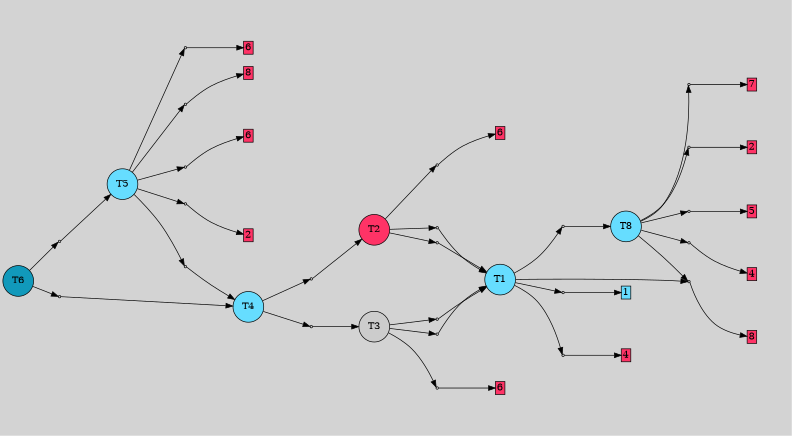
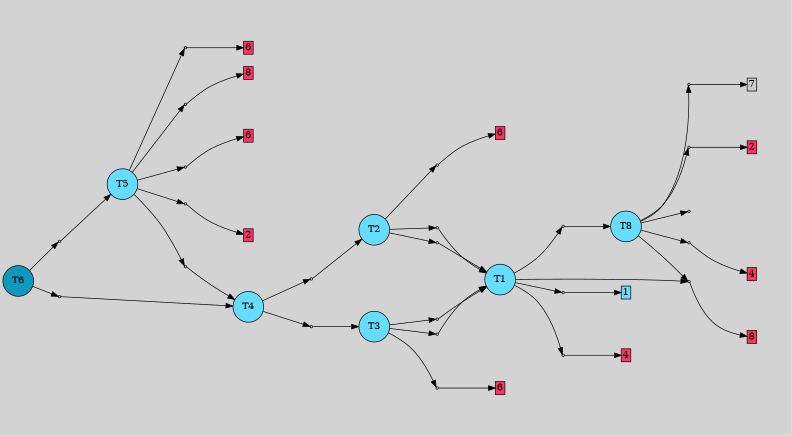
  digraph {
    bgcolor=lightgray
    rankdir=LR
    node [shape=box style=filled]
    T6 [fillcolor="#1199bb" shape=circle]
    P21 [fillcolor="#cccccc" shape=point]
    P22 [fillcolor="#cccccc" shape=point]
    n4 [fillcolor="#66ddff" label=T8 shape=circle]
    P0 [fillcolor="#cccccc" shape=point]
    P1 [fillcolor="#cccccc" shape=point]
    P2 [fillcolor="#cccccc" shape=point]
    P3 [fillcolor="#cccccc" shape=point]
    P4 [fillcolor="#cccccc" shape=point]
    n10 [label="2|0&3|7#2|2&#92;n" style=invis]
    n11 [fillcolor="#ff3366" height=0 label=8 margin=0.03 width=0]
    n12 [label="0|0&3|6#3|7&#92;n" style=invis]
    n13 [fillcolor="#ff3366" height=0 label=4 margin=0.03 width=0]
    n14 [label="0|0&3|1#3|5&#92;n" style=invis]
-   n15 [fillcolor="#ff3366" height=0 label=7 margin=0.03 width=0]
+   n15 [fillcolor="#cccccc" height=0 label=7 margin=0.03 width=0]
    n16 [label="2|0&4|1#3|5&#92;n" style=invis]
    n17 [fillcolor="#ff3366" height=0 label=2 margin=0.03 width=0]
    n18 [label="6|5&2|7#1|1&#92;n8|0&0|5#2|4&#92;n" style=invis]
-   n19 [fillcolor="#ff3366" height=0 label=5 margin=0.03 width=0]
    T1 [fillcolor="#66ddff" shape=circle]
    P5 [fillcolor="#cccccc" shape=point]
    P6 [fillcolor="#cccccc" shape=point]
    P7 [fillcolor="#cccccc" shape=point]
    n24 [label="6|0&3|0#3|0&#92;n" style=invis]
    n25 [fillcolor="#66ddff" height=0 label=1 margin=0.03 width=0]
    n26 [label="1|0&4|6#3|5&#92;n" style=invis]
    n27 [label="5|0&1|5#4|6&#92;n" style=invis]
    n28 [fillcolor="#ff3366" height=0 label=4 margin=0.03 width=0]
-   T2 [fillcolor="#ff3366" shape=circle]
+   T2 [fillcolor="#66ddff" shape=circle]
    P8 [fillcolor="#cccccc" shape=point]
    P9 [fillcolor="#cccccc" shape=point]
    P10 [fillcolor="#cccccc" shape=point]
    n33 [label="2|4&4|1#3|5&#92;n0|0&1|3#0|4&#92;n" style=invis]
    n34 [fillcolor="#ff3366" height=0 label=6 margin=0.03 width=0]
    n35 [label="2|0&4|5#4|4&#92;n" style=invis]
    n36 [label="8|0&2|3#4|6&#92;n" style=invis]
-   T3 [fillcolor="#cccccc" shape=circle]
+   T3 [fillcolor="#66ddff" shape=circle]
    P11 [fillcolor="#cccccc" shape=point]
    P12 [fillcolor="#cccccc" shape=point]
    P13 [fillcolor="#cccccc" shape=point]
    n41 [label="8|0&2|3#4|6&#92;n" style=invis]
    n42 [label="2|4&4|2#3|5&#92;n0|0&1|3#0|4&#92;n" style=invis]
    n43 [fillcolor="#ff3366" height=0 label=6 margin=0.03 width=0]
    n44 [label="2|0&4|5#4|5&#92;n" style=invis]
    T4 [fillcolor="#66ddff" shape=circle]
    P14 [fillcolor="#cccccc" shape=point]
    P15 [fillcolor="#cccccc" shape=point]
    n48 [label="8|0&4|6#4|7&#92;n" style=invis]
    n49 [label="3|0&3|6#0|3&#92;n" style=invis]
    T5 [fillcolor="#66ddff" shape=circle]
    P16 [fillcolor="#cccccc" shape=point]
    P17 [fillcolor="#cccccc" shape=point]
    P18 [fillcolor="#cccccc" shape=point]
    P19 [fillcolor="#cccccc" shape=point]
    P20 [fillcolor="#cccccc" shape=point]
    n56 [label="3|0&3|6#0|3&#92;n" style=invis]
    n57 [fillcolor="#ff3366" height=0 label=6 margin=0.03 width=0]
    n58 [label="3|0&3|2#0|3&#92;n" style=invis]
    n59 [fillcolor="#ff3366" height=0 label=2 margin=0.03 width=0]
    n60 [label="2|4&4|1#3|5&#92;n0|0&1|3#0|4&#92;n" style=invis]
    n61 [fillcolor="#ff3366" height=0 label=6 margin=0.03 width=0]
    n62 [label="8|0&4|6#4|7&#92;n" style=invis]
    n63 [label="2|0&3|7#1|1&#92;n" style=invis]
    n64 [fillcolor="#ff3366" height=0 label=8 margin=0.03 width=0]
    n65 [label="8|0&4|3#4|7&#92;n" style=invis]
    n66 [label="8|0&4|6#4|7&#92;n" style=invis]
    subgraph sub_1 {
      rank=same
      T6
    }
    T6 -> P21
    T6 -> P22
    P21 -> T5
    P21 -> n65 [style=invis]
    P22 -> T4
    P22 -> n66 [style=invis]
    n4 -> P0
    n4 -> P1
    n4 -> P2
    n4 -> P3
    n4 -> P4
    P0 -> n10 [style=invis]
    P0 -> n11
    P1 -> n12 [style=invis]
    P1 -> n13
    P2 -> n14 [style=invis]
    P2 -> n15
    P3 -> n16 [style=invis]
    P3 -> n17
    P4 -> n18 [style=invis]
-   P4 -> n19
    T1 -> P0
    T1 -> P5
    T1 -> P6
    T1 -> P7
    P5 -> n24 [style=invis]
    P5 -> n25
    P6 -> n4
    P6 -> n26 [style=invis]
    P7 -> n27 [style=invis]
    P7 -> n28
    T2 -> P8
    T2 -> P9
    T2 -> P10
    P8 -> n33 [style=invis]
    P8 -> n34
    P9 -> T1
    P9 -> n35 [style=invis]
    P10 -> T1
    P10 -> n36 [style=invis]
    T3 -> P11
    T3 -> P12
    T3 -> P13
    P11 -> T1
    P11 -> n41 [style=invis]
    P12 -> n42 [style=invis]
    P12 -> n43
    P13 -> T1
    P13 -> n44 [style=invis]
    T4 -> P14
    T4 -> P15
    P14 -> T2
    P14 -> n48 [style=invis]
    P15 -> T3
    P15 -> n49 [style=invis]
    T5 -> P16
    T5 -> P17
    T5 -> P18
    T5 -> P19
    T5 -> P20
    P16 -> n56 [style=invis]
    P16 -> n57
    P17 -> n58 [style=invis]
    P17 -> n59
    P18 -> n60 [style=invis]
    P18 -> n61
    P19 -> T4
    P19 -> n62 [style=invis]
    P20 -> n63 [style=invis]
    P20 -> n64
  }
